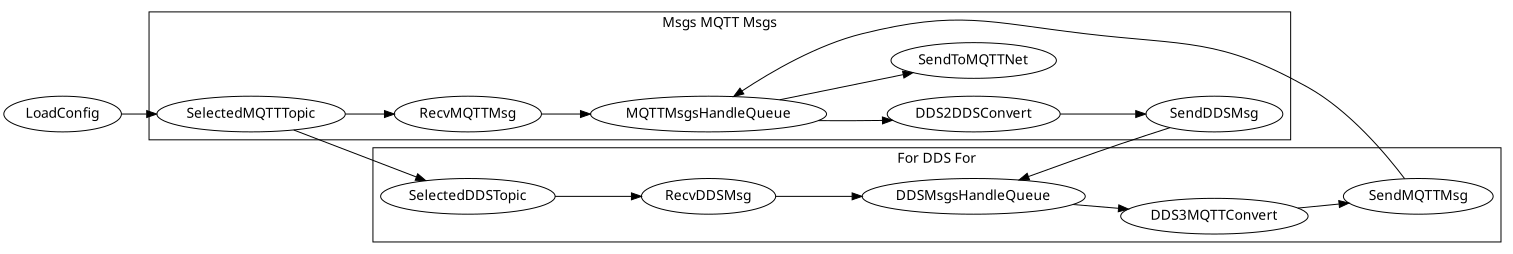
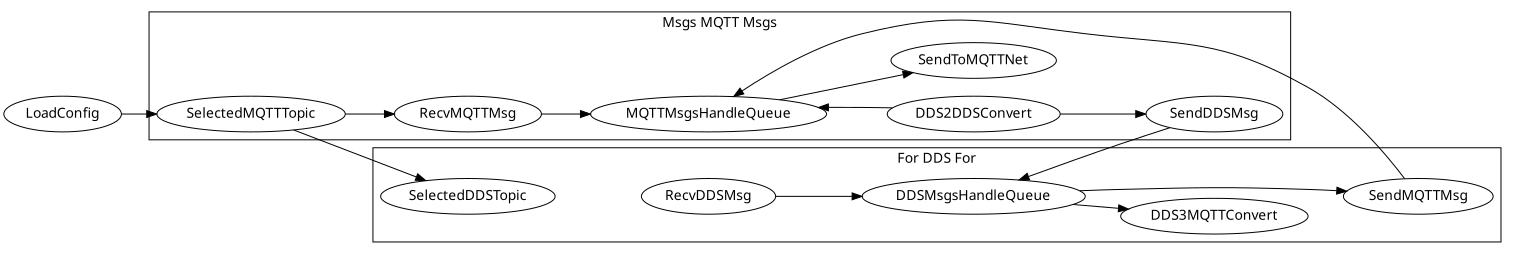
  digraph {
    fontname="Noto Sans"
    rankdir=LR
    node [fontname="Noto Sans"]
    edge [fontname="Noto Sans"]
    SelectedMQTTTopic
    RecvMQTTMsg
    MQTTMsgsHandleQueue
    n4 [label=DDS2DDSConvert]
    SendToMQTTNet
    SendDDSMsg
    SelectedDDSTopic
    RecvDDSMsg
    DDSMsgsHandleQueue
    n10 [label=DDS3MQTTConvert]
    SendMQTTMsg
    LoadConfig
    subgraph cluster_1 {
      label="Msgs MQTT Msgs"
      SelectedMQTTTopic
      RecvMQTTMsg
      MQTTMsgsHandleQueue
      n4
      SendToMQTTNet
      SendDDSMsg
    }
    subgraph cluster_2 {
      label="For DDS For"
      SelectedDDSTopic
      RecvDDSMsg
      DDSMsgsHandleQueue
      n10
      SendMQTTMsg
    }
    SelectedMQTTTopic -> RecvMQTTMsg
    SelectedMQTTTopic -> SelectedDDSTopic
    RecvMQTTMsg -> MQTTMsgsHandleQueue
-   MQTTMsgsHandleQueue -> n4
+   n4 -> MQTTMsgsHandleQueue
    MQTTMsgsHandleQueue -> SendToMQTTNet
    n4 -> SendDDSMsg
    SendDDSMsg -> DDSMsgsHandleQueue
-   SelectedDDSTopic -> RecvDDSMsg
    RecvDDSMsg -> DDSMsgsHandleQueue
    DDSMsgsHandleQueue -> n10
-   n10 -> SendMQTTMsg
+   DDSMsgsHandleQueue -> SendMQTTMsg
    SendMQTTMsg -> MQTTMsgsHandleQueue
    LoadConfig -> SelectedMQTTTopic
  }
